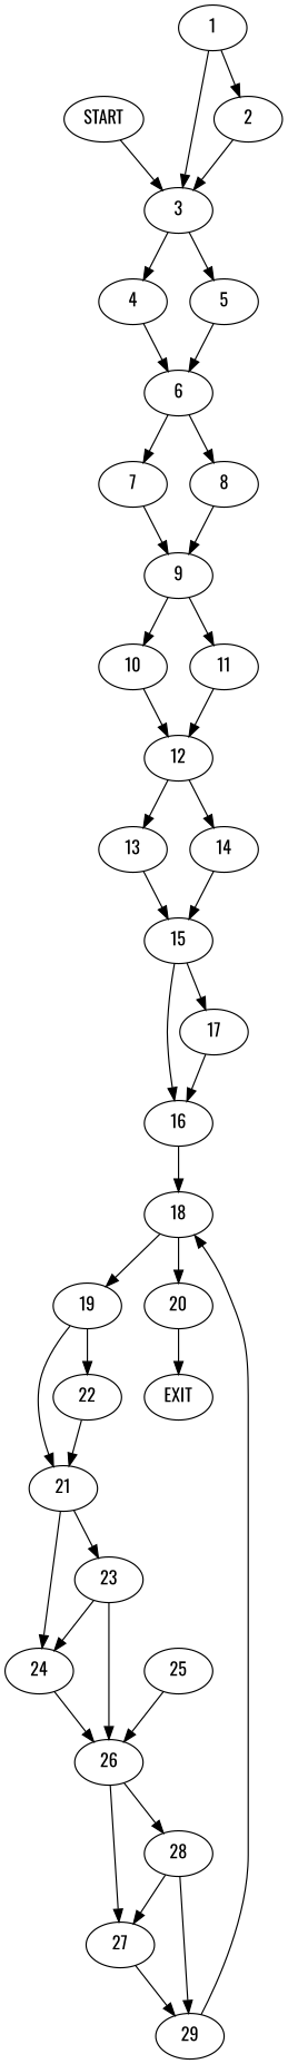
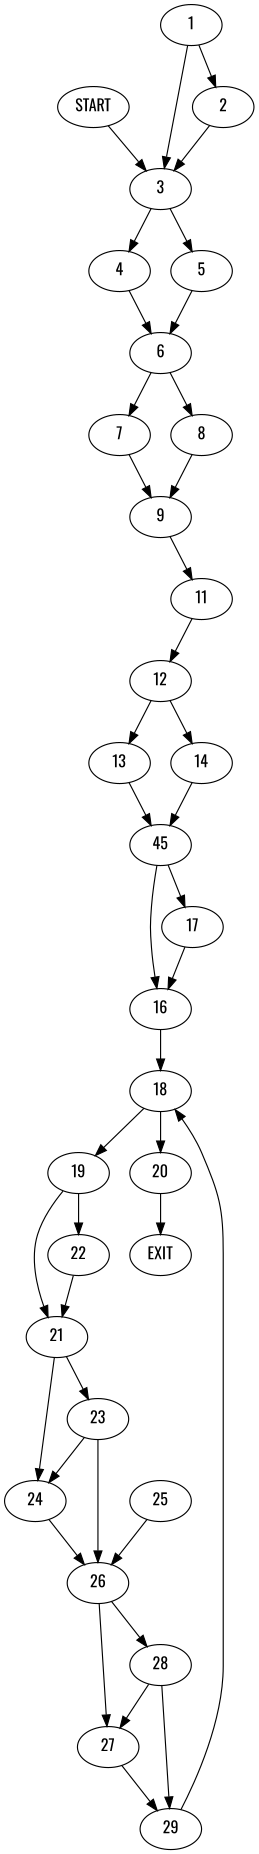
  digraph {
    fontname=Oswald
    node [fontname=Oswald]
    edge [fontname=Oswald]
    n1 [label=START]
    3
    1
    2
    n5 [label=EXIT]
    4
    5
    6
    7
    8
    9
-   10
    11
    12
    13
    14
-   15
+   15 [label=45]
    16
    17
    18
    19
    20
    21
    22
    23
    24
    26
    25
    27
    28
    29
    n1 -> 3
    3 -> 4
    3 -> 5
    1 -> 3
    1 -> 2
    2 -> 3
    4 -> 6
    5 -> 6
    6 -> 7
    6 -> 8
    7 -> 9
    8 -> 9
-   9 -> 10
    9 -> 11
-   10 -> 12
    11 -> 12
    12 -> 13
    12 -> 14
    13 -> 15
    14 -> 15
    15 -> 16
    15 -> 17
    16 -> 18
    17 -> 16
    18 -> 19
    18 -> 20
    19 -> 21
    19 -> 22
    20 -> n5
    21 -> 23
    21 -> 24
    22 -> 21
    23 -> 24
    23 -> 26
    24 -> 26
    26 -> 27
    26 -> 28
    25 -> 26
    27 -> 29
    28 -> 27
    28 -> 29
    29 -> 18
  }
